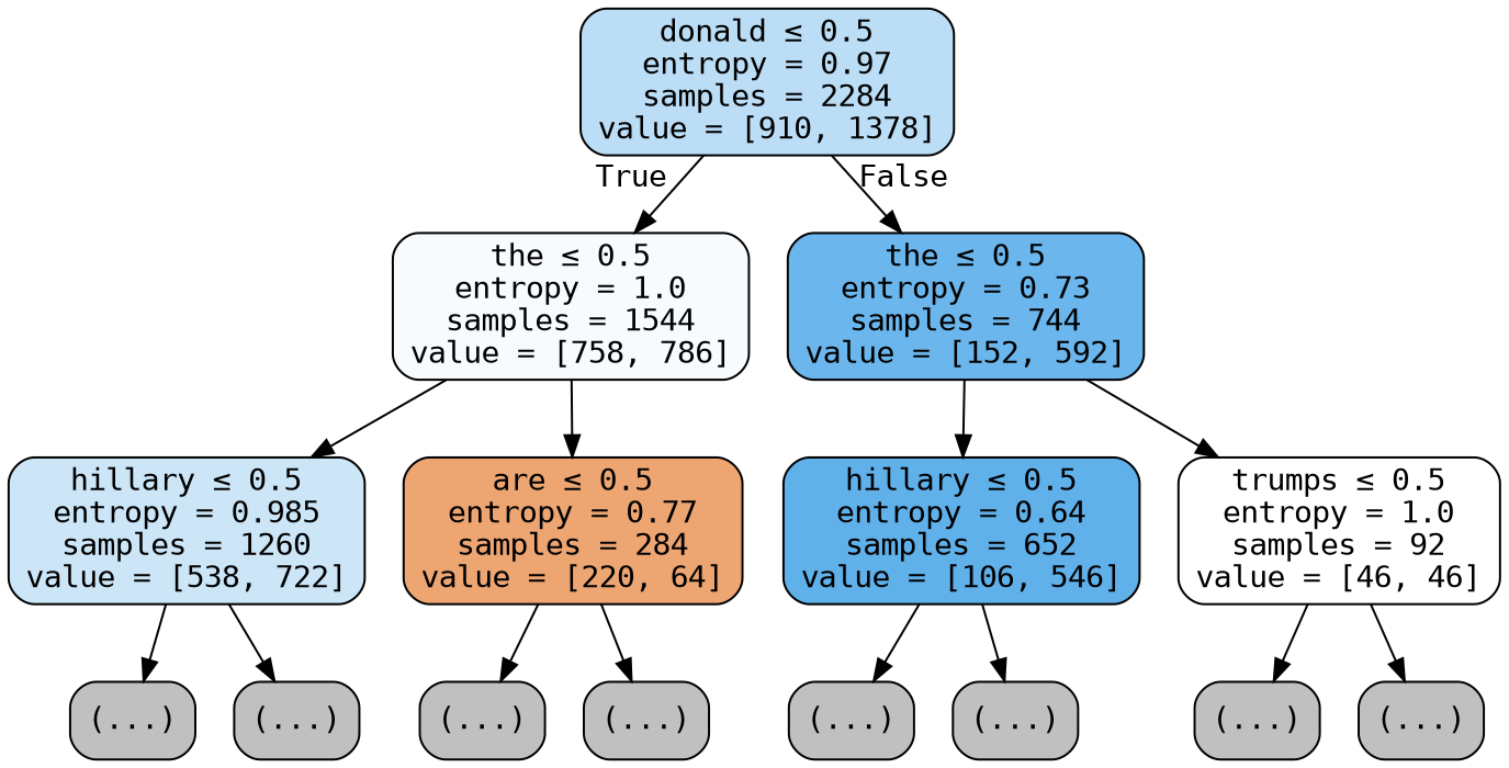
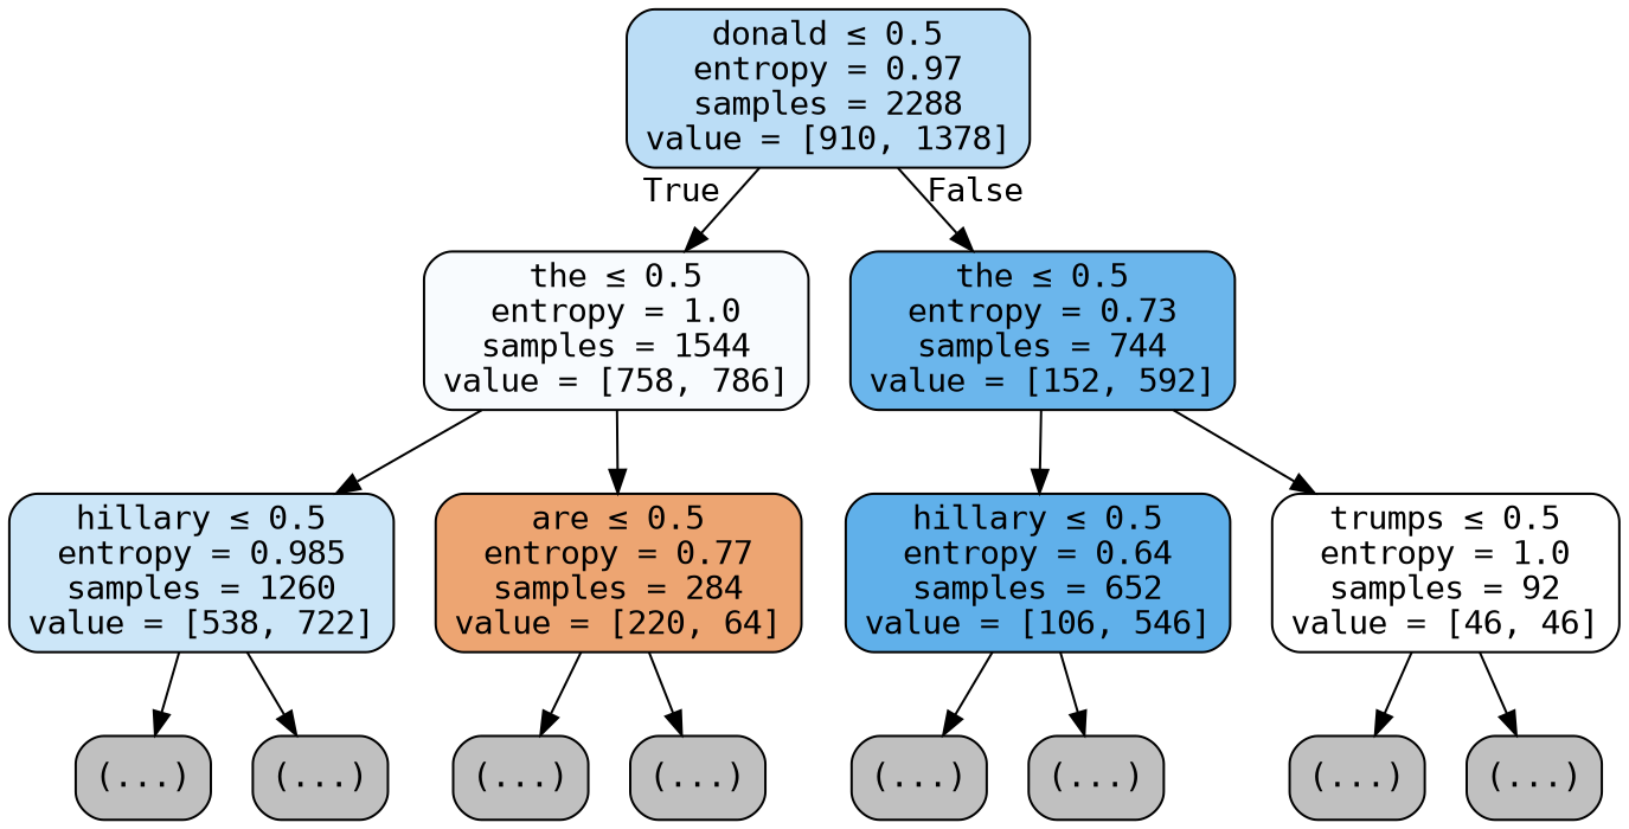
  digraph {
    fontname="DejaVu Sans Mono"
    node [color=black fillcolor="#C0C0C0" fontname="DejaVu Sans Mono" shape=box style="filled, rounded"]
    edge [fontname="DejaVu Sans Mono"]
-   n1 [fillcolor="#399de557" label=<donald &le; 0.5<br/>entropy = 0.97<br/>samples = 2284<br/>value = [910, 1378]>]
+   n1 [fillcolor="#399de557" label=<donald &le; 0.5<br/>entropy = 0.97<br/>samples = 2288<br/>value = [910, 1378]>]
    n2 [fillcolor="#399de509" label=<the &le; 0.5<br/>entropy = 1.0<br/>samples = 1544<br/>value = [758, 786]>]
    n3 [fillcolor="#399de5be" label=<the &le; 0.5<br/>entropy = 0.73<br/>samples = 744<br/>value = [152, 592]>]
    n4 [fillcolor="#399de541" label=<hillary &le; 0.5<br/>entropy = 0.985<br/>samples = 1260<br/>value = [538, 722]>]
    n5 [fillcolor="#e58139b5" label=<are &le; 0.5<br/>entropy = 0.77<br/>samples = 284<br/>value = [220, 64]>]
    n6 [label="(...)"]
    n7 [label="(...)"]
    n8 [label="(...)"]
    n9 [label="(...)"]
    n10 [fillcolor="#399de5cd" label=<hillary &le; 0.5<br/>entropy = 0.64<br/>samples = 652<br/>value = [106, 546]>]
    n11 [fillcolor="#e5813900" label=<trumps &le; 0.5<br/>entropy = 1.0<br/>samples = 92<br/>value = [46, 46]>]
    n12 [label="(...)"]
    n13 [label="(...)"]
    n14 [label="(...)"]
    n15 [label="(...)"]
    n1 -> n2 [headlabel=True labelangle=45 labeldistance=2.5]
    n1 -> n3 [headlabel=False labelangle=-45 labeldistance=2.5]
    n2 -> n4
    n2 -> n5
    n3 -> n10
    n3 -> n11
    n4 -> n6
    n4 -> n7
    n5 -> n8
    n5 -> n9
    n10 -> n12
    n10 -> n13
    n11 -> n14
    n11 -> n15
  }
